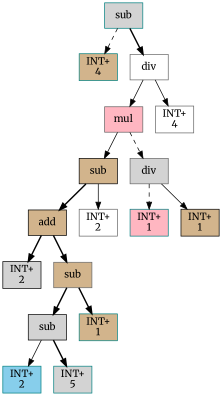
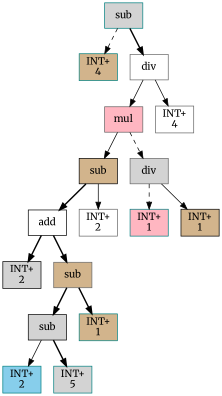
  digraph {
    fontname=Merriweather
    node [shape=box style=filled fillcolor=tan color=teal fontname=Merriweather]
    edge [style=bold fontname=Merriweather]
    n1 [label=sub fillcolor=lightgrey]
    n2 [label="INT+\n4"]
    n3 [label=div fillcolor=white color=gray40]
    n4 [label=mul fillcolor=lightpink color=gray40]
    n5 [label="INT+\n4" fillcolor=white color=gray40]
    n6 [label=sub color=black]
    n7 [label=div fillcolor=lightgrey color=gray40]
-   n8 [label=add color=black]
+   n8 [label=add fillcolor=white color=black]
    n9 [label="INT+\n2" fillcolor=white color=gray40]
    n10 [label="INT+\n2" fillcolor=lightgrey color=black]
    n11 [label=sub color=gray40]
    n12 [label=sub fillcolor=lightgrey color=black]
    n13 [label="INT+\n1"]
    n14 [label="INT+\n2" fillcolor=skyblue]
    n15 [label="INT+\n5" fillcolor=lightgrey]
    n16 [label="INT+\n1" fillcolor=lightpink]
    n17 [label="INT+\n1" color=black]
    n1 -> n2 [style=dashed]
    n1 -> n3
    n3 -> n4 [style=solid]
    n3 -> n5 [style=solid]
    n4 -> n6 [style=solid]
    n4 -> n7 [style=dashed]
    n6 -> n8
    n6 -> n9 [style=solid]
    n7 -> n16 [style=dashed]
    n7 -> n17 [style=solid]
    n8 -> n10
    n8 -> n11
    n11 -> n12
    n11 -> n13
    n12 -> n14 [style=solid]
    n12 -> n15
  }
